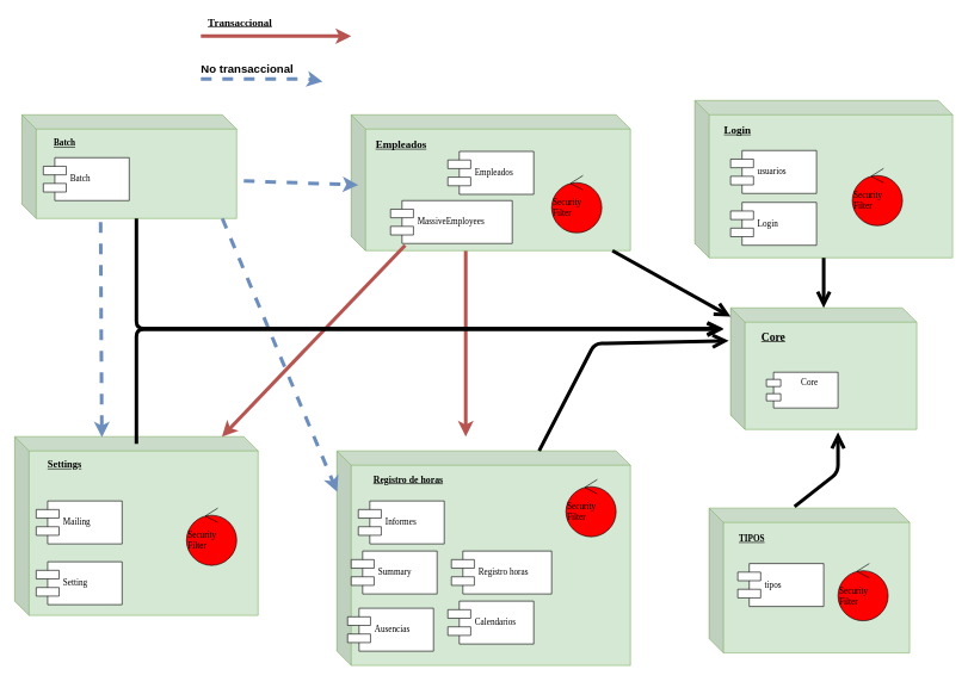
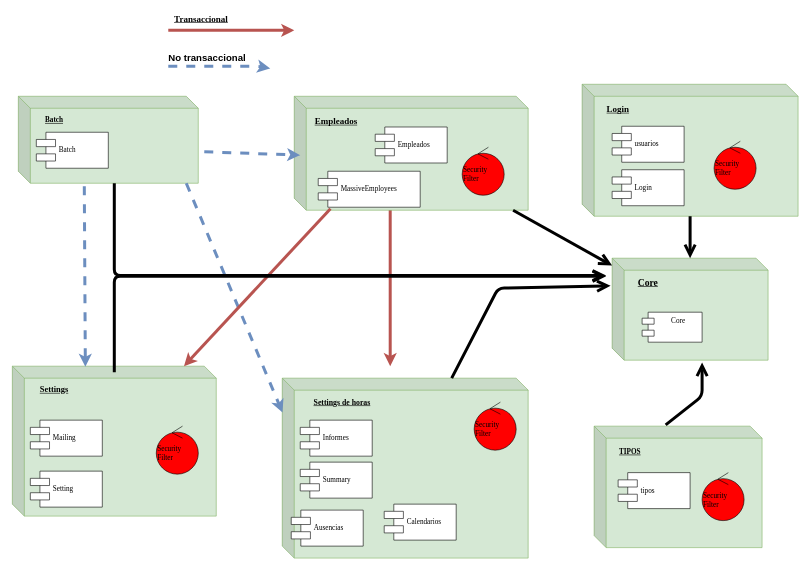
  <mxCell id="0" />
  <mxCell id="1" parent="0" />
  <mxCell id="2" value="" style="group" vertex="1" connectable="0" parent="1"><mxGeometry x="990" y="710" width="280" height="202.5" as="geometry" /></mxCell>
  <mxCell id="3" value="" style="shape=cube;whiteSpace=wrap;html=1;boundedLbl=1;backgroundOutline=1;darkOpacity=0.05;darkOpacity2=0.1;rounded=0;shadow=0;comic=0;strokeColor=#82b366;strokeWidth=1;fillColor=#d5e8d4;fontFamily=Verdana;align=left;" vertex="1" parent="2"><mxGeometry width="280" height="202.5" as="geometry" /></mxCell>
  <mxCell id="4" value="tipos" style="shape=component;align=left;spacingLeft=36;rounded=0;shadow=0;comic=0;labelBackgroundColor=none;strokeWidth=1;fontFamily=Verdana;fontSize=12;html=1;" vertex="1" parent="2"><mxGeometry x="40" y="77.5" width="120" height="60" as="geometry" /></mxCell>
  <mxCell id="5" value="Security Filter" style="ellipse;shape=umlControl;whiteSpace=wrap;html=1;rounded=0;shadow=0;comic=0;strokeWidth=1;fontFamily=Verdana;align=left;fillColor=#FF0000;" vertex="1" parent="2"><mxGeometry x="180" y="77.5" width="70" height="80" as="geometry" /></mxCell>
  <mxCell id="6" value="&lt;b&gt;&lt;u&gt;TIPOS&lt;/u&gt;&lt;/b&gt;" style="text;html=1;strokeColor=none;fillColor=none;align=center;verticalAlign=middle;whiteSpace=wrap;rounded=0;shadow=0;comic=0;fontFamily=Verdana;" vertex="1" parent="2"><mxGeometry x="40" y="32.5" width="40" height="20" as="geometry" /></mxCell>
  <mxCell id="7" value="" style="group" vertex="1" connectable="0" parent="1"><mxGeometry y="160" width="300" height="145" as="geometry" x="30" /></mxCell>
  <mxCell id="8" value="" style="shape=cube;whiteSpace=wrap;html=1;boundedLbl=1;backgroundOutline=1;darkOpacity=0.05;darkOpacity2=0.1;rounded=0;shadow=0;comic=0;strokeColor=#82b366;strokeWidth=1;fillColor=#d5e8d4;fontFamily=Verdana;align=left;" vertex="1" parent="7"><mxGeometry width="300" height="145" as="geometry" /></mxCell>
  <mxCell id="9" value="Batch&lt;br&gt;" style="shape=component;align=left;spacingLeft=36;rounded=0;shadow=0;comic=0;labelBackgroundColor=none;strokeWidth=1;fontFamily=Verdana;fontSize=12;html=1;" vertex="1" parent="7"><mxGeometry x="30" y="60" width="120" height="60" as="geometry" /></mxCell>
  <mxCell id="10" value="&lt;b&gt;&lt;u&gt;Batch&lt;/u&gt;&lt;/b&gt;" style="text;html=1;strokeColor=none;fillColor=none;align=center;verticalAlign=middle;whiteSpace=wrap;rounded=0;shadow=0;comic=0;fontFamily=Verdana;" vertex="1" parent="7"><mxGeometry x="40" y="30" width="40" height="20" as="geometry" /></mxCell>
  <mxCell id="11" value="" style="group" vertex="1" connectable="0" parent="1"><mxGeometry x="450" y="580" width="430" height="360" as="geometry" /></mxCell>
  <mxCell id="12" value="" style="endArrow=classic;html=1;strokeWidth=5;fontFamily=Verdana;fillColor=#f8cecc;strokeColor=#b85450;" edge="1" parent="11"><mxGeometry width="50" height="50" relative="1" as="geometry"><mxPoint x="200" y="-240" as="sourcePoint" /><mxPoint x="200" y="30" as="targetPoint" /></mxGeometry></mxCell>
  <mxCell id="13" value="" style="group" vertex="1" connectable="0" parent="11"><mxGeometry x="20" y="50" width="410" height="300" as="geometry" /></mxCell>
  <mxCell id="14" value="" style="shape=cube;whiteSpace=wrap;html=1;boundedLbl=1;backgroundOutline=1;darkOpacity=0.05;darkOpacity2=0.1;rounded=0;shadow=0;comic=0;strokeColor=#82b366;strokeWidth=1;fillColor=#d5e8d4;fontFamily=Verdana;align=left;" vertex="1" parent="13"><mxGeometry width="410" height="300" as="geometry" /></mxCell>
- <mxCell id="15" value="Calendarios" style="shape=component;align=left;spacingLeft=36;rounded=0;shadow=0;comic=0;labelBackgroundColor=none;strokeWidth=1;fontFamily=Verdana;fontSize=12;html=1;" vertex="1" parent="13"><mxGeometry x="155" y="210" width="120" height="60" as="geometry" /></mxCell>
- <mxCell id="16" value="Registro horas" style="shape=component;align=left;spacingLeft=36;rounded=0;shadow=0;comic=0;labelBackgroundColor=none;strokeWidth=1;fontFamily=Verdana;fontSize=12;html=1;" vertex="1" parent="13"><mxGeometry x="160" y="140" width="140" height="60" as="geometry" /></mxCell>
+ <mxCell id="15" value="Calendarios" style="shape=component;align=left;spacingLeft=36;rounded=0;shadow=0;comic=0;labelBackgroundColor=none;strokeWidth=1;fontFamily=Verdana;fontSize=12;html=1;" vertex="1" parent="13"><mxGeometry x="170" y="210" width="120" height="60" as="geometry" /></mxCell>
  <mxCell id="17" value="Informes" style="shape=component;align=left;spacingLeft=36;rounded=0;shadow=0;comic=0;labelBackgroundColor=none;strokeWidth=1;fontFamily=Verdana;fontSize=12;html=1;" vertex="1" parent="13"><mxGeometry x="30" y="70" width="120" height="60" as="geometry" /></mxCell>
  <mxCell id="18" value="Security Filter" style="ellipse;shape=umlControl;whiteSpace=wrap;html=1;rounded=0;shadow=0;comic=0;strokeWidth=1;fontFamily=Verdana;align=left;fillColor=#FF0000;" vertex="1" parent="13"><mxGeometry x="320" y="40" width="70" height="80" as="geometry" /></mxCell>
- <mxCell id="19" value="&lt;b&gt;&lt;u&gt;&lt;font style=&quot;font-size: 13px&quot;&gt;Registro de horas&lt;/font&gt;&lt;/u&gt;&lt;/b&gt;" style="text;html=1;strokeColor=none;fillColor=none;align=center;verticalAlign=middle;whiteSpace=wrap;rounded=0;shadow=0;comic=0;fontFamily=Verdana;" vertex="1" parent="13"><mxGeometry x="20" y="30" width="160" height="20" as="geometry" /></mxCell>
- <mxCell id="20" value="Summary" style="shape=component;align=left;spacingLeft=36;rounded=0;shadow=0;comic=0;labelBackgroundColor=none;strokeWidth=1;fontFamily=Verdana;fontSize=12;html=1;" vertex="1" parent="13"><mxGeometry x="20" y="140" width="120" height="60" as="geometry" /></mxCell>
+ <mxCell id="19" value="&lt;b&gt;&lt;u&gt;&lt;font style=&quot;font-size: 13px&quot;&gt;Settings de horas&lt;/font&gt;&lt;/u&gt;&lt;/b&gt;" style="text;html=1;strokeColor=none;fillColor=none;align=center;verticalAlign=middle;whiteSpace=wrap;rounded=0;shadow=0;comic=0;fontFamily=Verdana;" vertex="1" parent="13"><mxGeometry x="20" y="30" width="160" height="20" as="geometry" /></mxCell>
+ <mxCell id="20" value="Summary" style="shape=component;align=left;spacingLeft=36;rounded=0;shadow=0;comic=0;labelBackgroundColor=none;strokeWidth=1;fontFamily=Verdana;fontSize=12;html=1;" vertex="1" parent="13"><mxGeometry x="30" y="140" width="120" height="60" as="geometry" /></mxCell>
  <mxCell id="21" value="Ausencias" style="shape=component;align=left;spacingLeft=36;rounded=0;shadow=0;comic=0;labelBackgroundColor=none;strokeWidth=1;fontFamily=Verdana;fontSize=12;html=1;" vertex="1" parent="13"><mxGeometry x="15" y="220" width="120" height="60" as="geometry" /></mxCell>
  <mxCell id="22" value="" style="group" vertex="1" connectable="0" parent="1"><mxGeometry x="20" y="610" width="340" height="250" as="geometry" /></mxCell>
  <mxCell id="23" value="" style="shape=cube;whiteSpace=wrap;html=1;boundedLbl=1;backgroundOutline=1;darkOpacity=0.05;darkOpacity2=0.1;rounded=0;shadow=0;comic=0;strokeColor=#82b366;strokeWidth=1;fillColor=#d5e8d4;fontFamily=Verdana;align=left;" vertex="1" parent="22"><mxGeometry width="340" height="250" as="geometry" /></mxCell>
  <mxCell id="24" value="Security Filter" style="ellipse;shape=umlControl;whiteSpace=wrap;html=1;rounded=0;shadow=0;comic=0;strokeWidth=1;fontFamily=Verdana;align=left;fillColor=#FF0000;" vertex="1" parent="22"><mxGeometry x="240" y="100" width="70" height="80" as="geometry" /></mxCell>
  <mxCell id="25" value="Mailing" style="shape=component;align=left;spacingLeft=36;rounded=0;shadow=0;comic=0;labelBackgroundColor=none;strokeWidth=1;fontFamily=Verdana;fontSize=12;html=1;" vertex="1" parent="22"><mxGeometry x="30" y="90" width="120" height="60" as="geometry" /></mxCell>
  <mxCell id="26" value="Setting" style="shape=component;align=left;spacingLeft=36;rounded=0;shadow=0;comic=0;labelBackgroundColor=none;strokeWidth=1;fontFamily=Verdana;fontSize=12;html=1;" vertex="1" parent="22"><mxGeometry x="30" y="175" width="120" height="60" as="geometry" /></mxCell>
  <mxCell id="27" value="&lt;b&gt;&lt;u&gt;&lt;font style=&quot;font-size: 14px&quot;&gt;Settings&lt;/font&gt;&lt;/u&gt;&lt;/b&gt;" style="text;html=1;strokeColor=none;fillColor=none;align=center;verticalAlign=middle;whiteSpace=wrap;rounded=0;shadow=0;comic=0;fontFamily=Verdana;" vertex="1" parent="22"><mxGeometry x="50" y="30" width="40" height="20" as="geometry" /></mxCell>
  <mxCell id="28" value="" style="group" vertex="1" connectable="0" parent="1"><mxGeometry x="490" y="160" width="390" height="190" as="geometry" /></mxCell>
  <mxCell id="29" value="" style="shape=cube;whiteSpace=wrap;html=1;boundedLbl=1;backgroundOutline=1;darkOpacity=0.05;darkOpacity2=0.1;rounded=0;shadow=0;comic=0;strokeColor=#82b366;strokeWidth=1;fillColor=#d5e8d4;fontFamily=Verdana;align=left;" vertex="1" parent="28"><mxGeometry width="390" height="190" as="geometry" /></mxCell>
  <mxCell id="30" value="" style="group" vertex="1" connectable="0" parent="28"><mxGeometry x="40" y="31.25" width="310" height="153.75" as="geometry" /></mxCell>
  <mxCell id="31" value="Empleados" style="shape=component;align=left;spacingLeft=36;rounded=0;shadow=0;comic=0;labelBackgroundColor=none;strokeWidth=1;fontFamily=Verdana;fontSize=12;html=1;" parent="30" vertex="1"><mxGeometry x="95" y="20" width="120" height="60" as="geometry" /></mxCell>
  <mxCell id="32" value="Security Filter" style="ellipse;shape=umlControl;whiteSpace=wrap;html=1;rounded=0;shadow=0;comic=0;strokeWidth=1;fontFamily=Verdana;align=left;fillColor=#FF0000;" vertex="1" parent="30"><mxGeometry x="240" y="53.75" width="70" height="80" as="geometry" /></mxCell>
- <mxCell id="33" value="MassiveEmployees" style="shape=component;align=left;spacingLeft=36;rounded=0;shadow=0;comic=0;labelBackgroundColor=none;strokeWidth=1;fontFamily=Verdana;fontSize=12;html=1;" vertex="1" parent="30"><mxGeometry x="15" y="88.75" width="170" height="60" as="geometry" /></mxCell>
+ <mxCell id="33" value="MassiveEmployees" style="shape=component;align=left;spacingLeft=36;rounded=0;shadow=0;comic=0;labelBackgroundColor=none;strokeWidth=1;fontFamily=Verdana;fontSize=12;html=1;" vertex="1" parent="30"><mxGeometry y="93.75" width="170" height="60" as="geometry" /></mxCell>
  <mxCell id="34" value="&lt;b&gt;&lt;u&gt;&lt;font style=&quot;font-size: 15px&quot;&gt;Empleados&lt;/font&gt;&lt;/u&gt;&lt;/b&gt;" style="text;html=1;strokeColor=none;fillColor=none;align=center;verticalAlign=middle;whiteSpace=wrap;rounded=0;shadow=0;comic=0;fontFamily=Verdana;" vertex="1" parent="30"><mxGeometry x="10" width="40" height="20" as="geometry" /></mxCell>
  <mxCell id="35" value="" style="group" vertex="1" connectable="0" parent="1"><mxGeometry x="970" y="140" width="360" height="220" as="geometry" /></mxCell>
  <mxCell id="36" value="" style="shape=cube;whiteSpace=wrap;html=1;boundedLbl=1;backgroundOutline=1;darkOpacity=0.05;darkOpacity2=0.1;rounded=0;shadow=0;comic=0;strokeColor=#82b366;strokeWidth=1;fillColor=#d5e8d4;fontFamily=Verdana;align=left;" vertex="1" parent="35"><mxGeometry width="360" height="220" as="geometry" /></mxCell>
  <mxCell id="37" value="Login" style="shape=component;align=left;spacingLeft=36;rounded=0;shadow=0;comic=0;labelBackgroundColor=none;strokeWidth=1;fontFamily=Verdana;fontSize=12;html=1;" parent="35" vertex="1"><mxGeometry x="50" y="142.5" width="120" height="60" as="geometry" /></mxCell>
  <mxCell id="38" value="usuarios" style="shape=component;align=left;spacingLeft=36;rounded=0;shadow=0;comic=0;labelBackgroundColor=none;strokeWidth=1;fontFamily=Verdana;fontSize=12;html=1;" vertex="1" parent="35"><mxGeometry x="50" y="70" width="120" height="60" as="geometry" /></mxCell>
  <mxCell id="39" value="Security Filter" style="ellipse;shape=umlControl;whiteSpace=wrap;html=1;rounded=0;shadow=0;comic=0;strokeWidth=1;fontFamily=Verdana;align=left;fillColor=#FF0000;" vertex="1" parent="35"><mxGeometry x="220" y="95" width="70" height="80" as="geometry" /></mxCell>
  <mxCell id="40" value="&lt;b&gt;&lt;u&gt;&lt;font style=&quot;font-size: 15px&quot;&gt;Login&lt;/font&gt;&lt;/u&gt;&lt;/b&gt;" style="text;html=1;strokeColor=none;fillColor=none;align=center;verticalAlign=middle;whiteSpace=wrap;rounded=0;shadow=0;comic=0;fontFamily=Verdana;" vertex="1" parent="35"><mxGeometry x="40" y="31.25" width="40" height="20" as="geometry" /></mxCell>
  <mxCell id="41" value="" style="endArrow=classic;html=1;strokeWidth=5;fontFamily=Verdana;fillColor=#dae8fc;strokeColor=#6c8ebf;dashed=1;entryX=0.358;entryY=0.004;entryDx=0;entryDy=0;entryPerimeter=0;" edge="1" parent="1" target="23"><mxGeometry width="50" height="50" relative="1" as="geometry"><mxPoint x="140" y="310" as="sourcePoint" /><mxPoint x="370" y="440" as="targetPoint" /></mxGeometry></mxCell>
  <mxCell id="42" value="" style="endArrow=classic;html=1;strokeWidth=5;fontFamily=Verdana;fillColor=#dae8fc;strokeColor=#6c8ebf;dashed=1;entryX=0.001;entryY=0.191;entryDx=0;entryDy=0;entryPerimeter=0;" edge="1" parent="1" target="14"><mxGeometry width="50" height="50" relative="1" as="geometry"><mxPoint x="310" y="305" as="sourcePoint" /><mxPoint x="311.72" y="566" as="targetPoint" /></mxGeometry></mxCell>
  <mxCell id="43" value="" style="endArrow=classic;html=1;strokeWidth=5;fontFamily=Verdana;fillColor=#dae8fc;strokeColor=#6c8ebf;dashed=1;" edge="1" parent="1" target="58"><mxGeometry width="50" height="50" relative="1" as="geometry"><mxPoint x="280" y="110" as="sourcePoint" /><mxPoint x="480" y="110" as="targetPoint" /><Array as="points"><mxPoint x="430" y="110" /></Array></mxGeometry></mxCell>
  <mxCell id="44" value="" style="endArrow=classic;html=1;strokeWidth=5;fontFamily=Verdana;fillColor=#f8cecc;strokeColor=#b85450;exitX=0.12;exitY=1.04;exitDx=0;exitDy=0;exitPerimeter=0;" edge="1" parent="1" source="33" target="23"><mxGeometry width="50" height="50" relative="1" as="geometry"><mxPoint x="670" y="360" as="sourcePoint" /><mxPoint x="670" y="595" as="targetPoint" /></mxGeometry></mxCell>
  <mxCell id="45" value="" style="group" vertex="1" connectable="0" parent="1"><mxGeometry x="1020" y="430" width="260" height="170" as="geometry" /></mxCell>
  <mxCell id="46" value="" style="shape=cube;whiteSpace=wrap;html=1;boundedLbl=1;backgroundOutline=1;darkOpacity=0.05;darkOpacity2=0.1;rounded=0;shadow=0;comic=0;strokeColor=#82b366;strokeWidth=1;fillColor=#d5e8d4;fontFamily=Verdana;align=left;" vertex="1" parent="45"><mxGeometry width="260" height="170" as="geometry" /></mxCell>
  <mxCell id="47" value="&lt;b&gt;&lt;u&gt;&lt;font style=&quot;font-size: 16px&quot;&gt;Core&lt;/font&gt;&lt;/u&gt;&lt;/b&gt;" style="text;html=1;strokeColor=none;fillColor=none;align=center;verticalAlign=middle;whiteSpace=wrap;rounded=0;shadow=0;comic=0;fontFamily=Verdana;" vertex="1" parent="45"><mxGeometry x="40" y="30" width="40" height="20" as="geometry" /></mxCell>
  <mxCell id="48" value="Core" style="shape=module;align=left;spacingLeft=20;align=center;verticalAlign=top;rounded=0;shadow=0;comic=0;strokeWidth=1;fontFamily=Verdana;html=1;" vertex="1" parent="45"><mxGeometry x="50" y="90" width="100" height="50" as="geometry" /></mxCell>
  <mxCell id="49" value="" style="endArrow=open;endFill=1;endSize=12;html=1;strokeWidth=5;fontFamily=Verdana;" edge="1" parent="1" source="29" target="46"><mxGeometry width="160" relative="1" as="geometry"><mxPoint x="770" y="408.33" as="sourcePoint" /><mxPoint x="910" y="430" as="targetPoint" /></mxGeometry></mxCell>
  <mxCell id="50" value="" style="endArrow=open;endFill=1;endSize=12;html=1;strokeWidth=5;fontFamily=Verdana;" edge="1" parent="1" source="36" target="46"><mxGeometry width="160" relative="1" as="geometry"><mxPoint x="817.143" y="360" as="sourcePoint" /><mxPoint x="920" y="440" as="targetPoint" /></mxGeometry></mxCell>
  <mxCell id="51" value="" style="endArrow=open;endFill=1;endSize=12;html=1;strokeWidth=5;fontFamily=Verdana;exitX=0.426;exitY=-0.01;exitDx=0;exitDy=0;exitPerimeter=0;" edge="1" parent="1" source="3"><mxGeometry width="160" relative="1" as="geometry"><mxPoint x="700.003" y="305" as="sourcePoint" /><mxPoint x="1170" y="604" as="targetPoint" /><Array as="points"><mxPoint x="1170" y="660" /></Array></mxGeometry></mxCell>
  <mxCell id="52" value="" style="endArrow=open;endFill=1;endSize=12;html=1;strokeWidth=5;fontFamily=Verdana;" edge="1" parent="1"><mxGeometry width="160" relative="1" as="geometry"><mxPoint x="190" y="620" as="sourcePoint" /><mxPoint x="1010" y="460" as="targetPoint" /><Array as="points"><mxPoint x="190" y="460" /></Array></mxGeometry></mxCell>
  <mxCell id="53" value="" style="endArrow=open;endFill=1;endSize=12;html=1;strokeWidth=5;fontFamily=Verdana;entryX=-0.01;entryY=0.271;entryDx=0;entryDy=0;entryPerimeter=0;" edge="1" parent="1" source="14" target="46"><mxGeometry width="160" relative="1" as="geometry"><mxPoint x="820" y="510" as="sourcePoint" /><mxPoint x="1010" y="449.045" as="targetPoint" /><Array as="points"><mxPoint x="830" y="480" /></Array></mxGeometry></mxCell>
  <mxCell id="54" value="" style="endArrow=open;endFill=1;endSize=12;html=1;strokeWidth=5;fontFamily=Verdana;exitX=0;exitY=0;exitDx=160;exitDy=145;exitPerimeter=0;" edge="1" parent="1" source="8"><mxGeometry width="160" relative="1" as="geometry"><mxPoint x="210" y="440" as="sourcePoint" /><mxPoint x="1010" y="459" as="targetPoint" /><Array as="points"><mxPoint x="190" y="459" /></Array></mxGeometry></mxCell>
  <mxCell id="55" value="" style="endArrow=classic;html=1;strokeWidth=5;fontFamily=Verdana;fillColor=#dae8fc;strokeColor=#6c8ebf;dashed=1;exitX=0;exitY=0;exitDx=300;exitDy=82.5;exitPerimeter=0;" edge="1" parent="1"><mxGeometry width="50" height="50" relative="1" as="geometry"><mxPoint x="340" y="252.5" as="sourcePoint" /><mxPoint x="500" y="258.134" as="targetPoint" /></mxGeometry></mxCell>
  <mxCell id="56" value="" style="endArrow=classic;html=1;strokeWidth=5;fontFamily=Verdana;fillColor=#f8cecc;strokeColor=#b85450;" edge="1" parent="1"><mxGeometry width="50" height="50" relative="1" as="geometry"><mxPoint x="280" y="50" as="sourcePoint" /><mxPoint x="490" y="50" as="targetPoint" /></mxGeometry></mxCell>
  <mxCell id="57" value="&lt;b&gt;&lt;u&gt;&lt;font style=&quot;font-size: 15px&quot;&gt;Transaccional&lt;/font&gt;&lt;/u&gt;&lt;/b&gt;" style="text;html=1;strokeColor=none;fillColor=none;align=center;verticalAlign=middle;whiteSpace=wrap;rounded=0;shadow=0;comic=0;fontFamily=Verdana;" vertex="1" parent="1"><mxGeometry x="200" y="20" width="270" height="20" as="geometry" /></mxCell>
  <mxCell id="58" value="&lt;b&gt;&lt;font style=&quot;font-size: 16px&quot;&gt;No transaccional&lt;/font&gt;&lt;/b&gt;" style="text;html=1;strokeColor=none;fillColor=none;align=center;verticalAlign=middle;whiteSpace=wrap;rounded=0;" vertex="1" parent="1"><mxGeometry x="240" y="70" width="210" height="50" as="geometry" /></mxCell>
